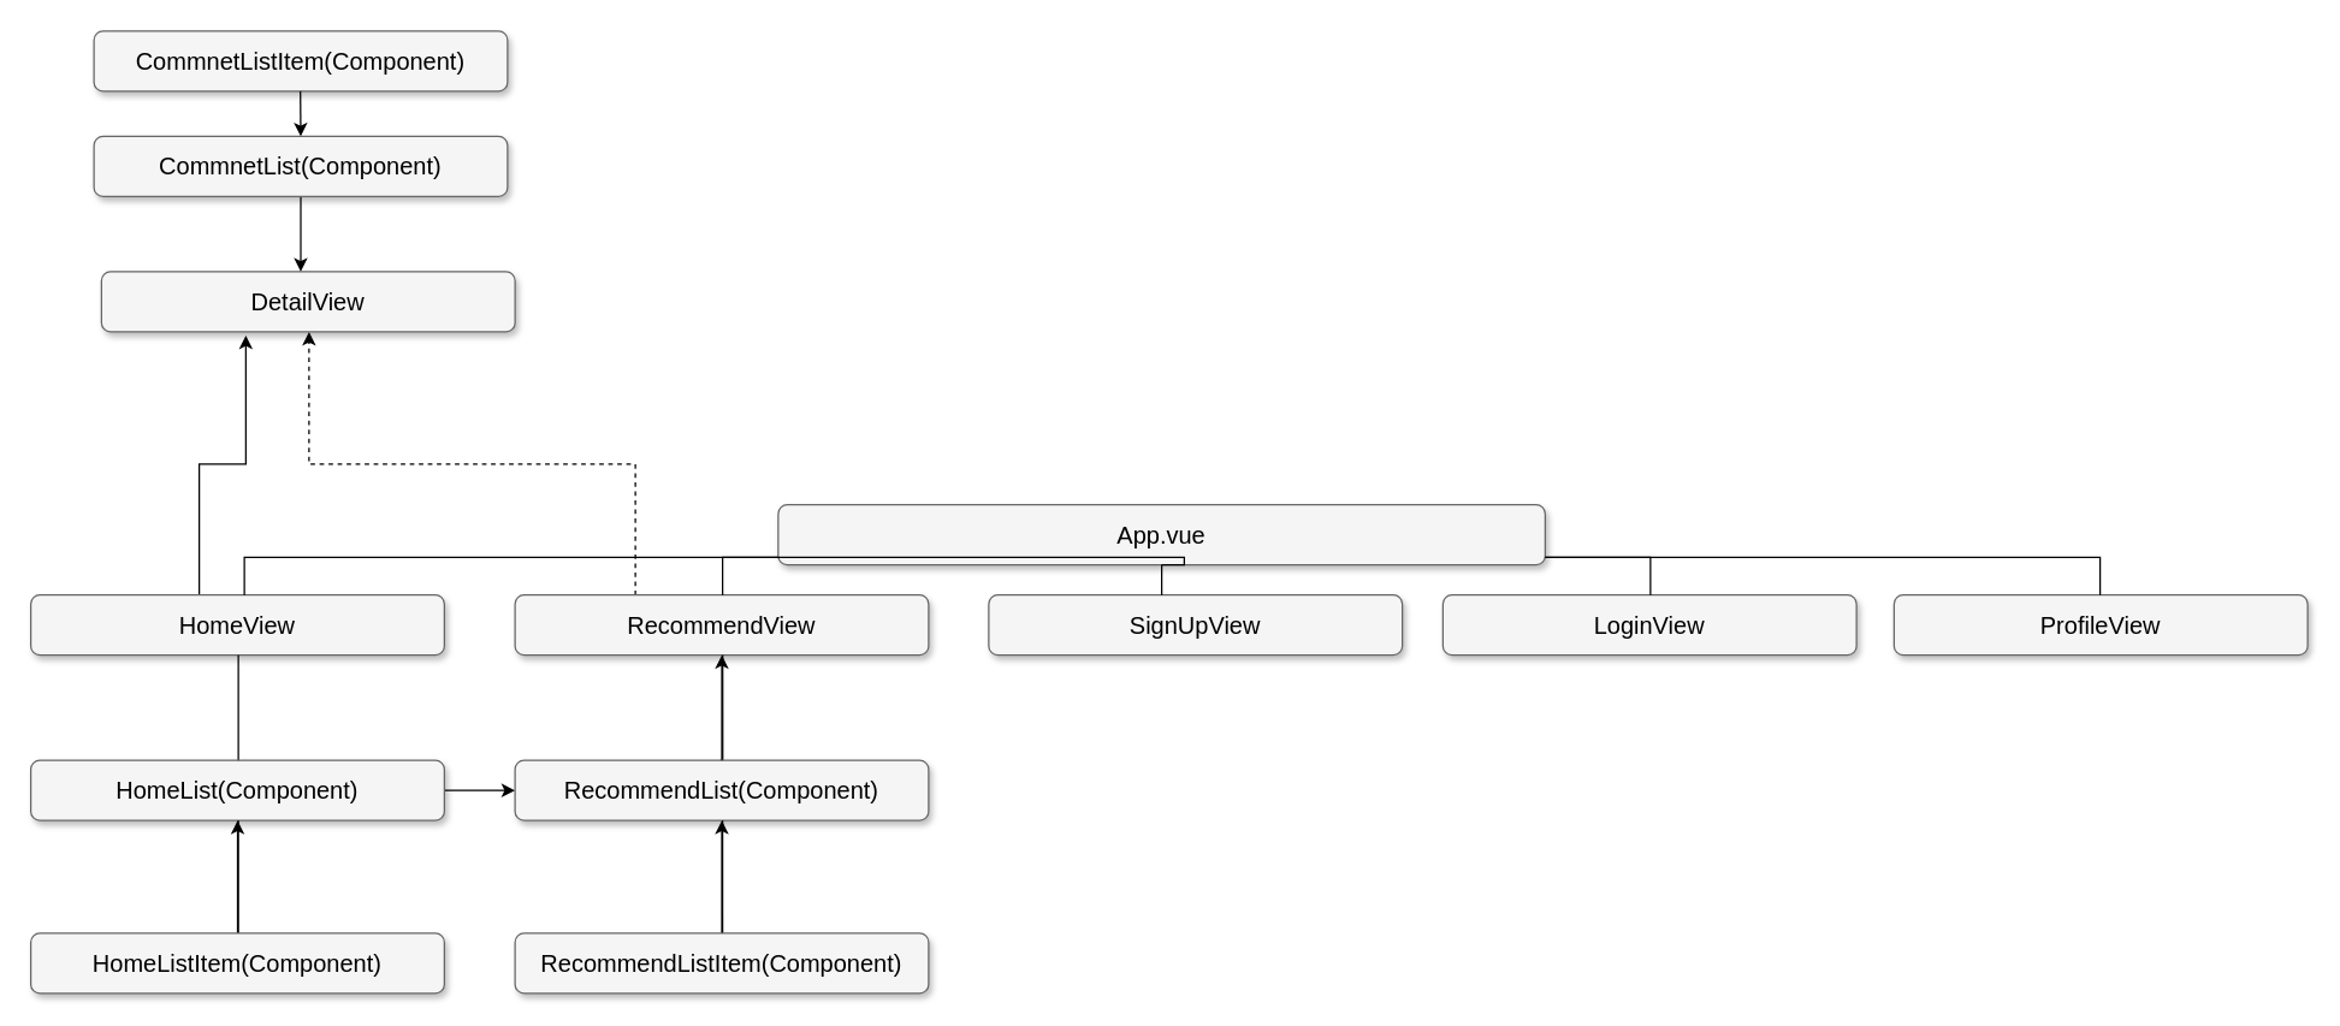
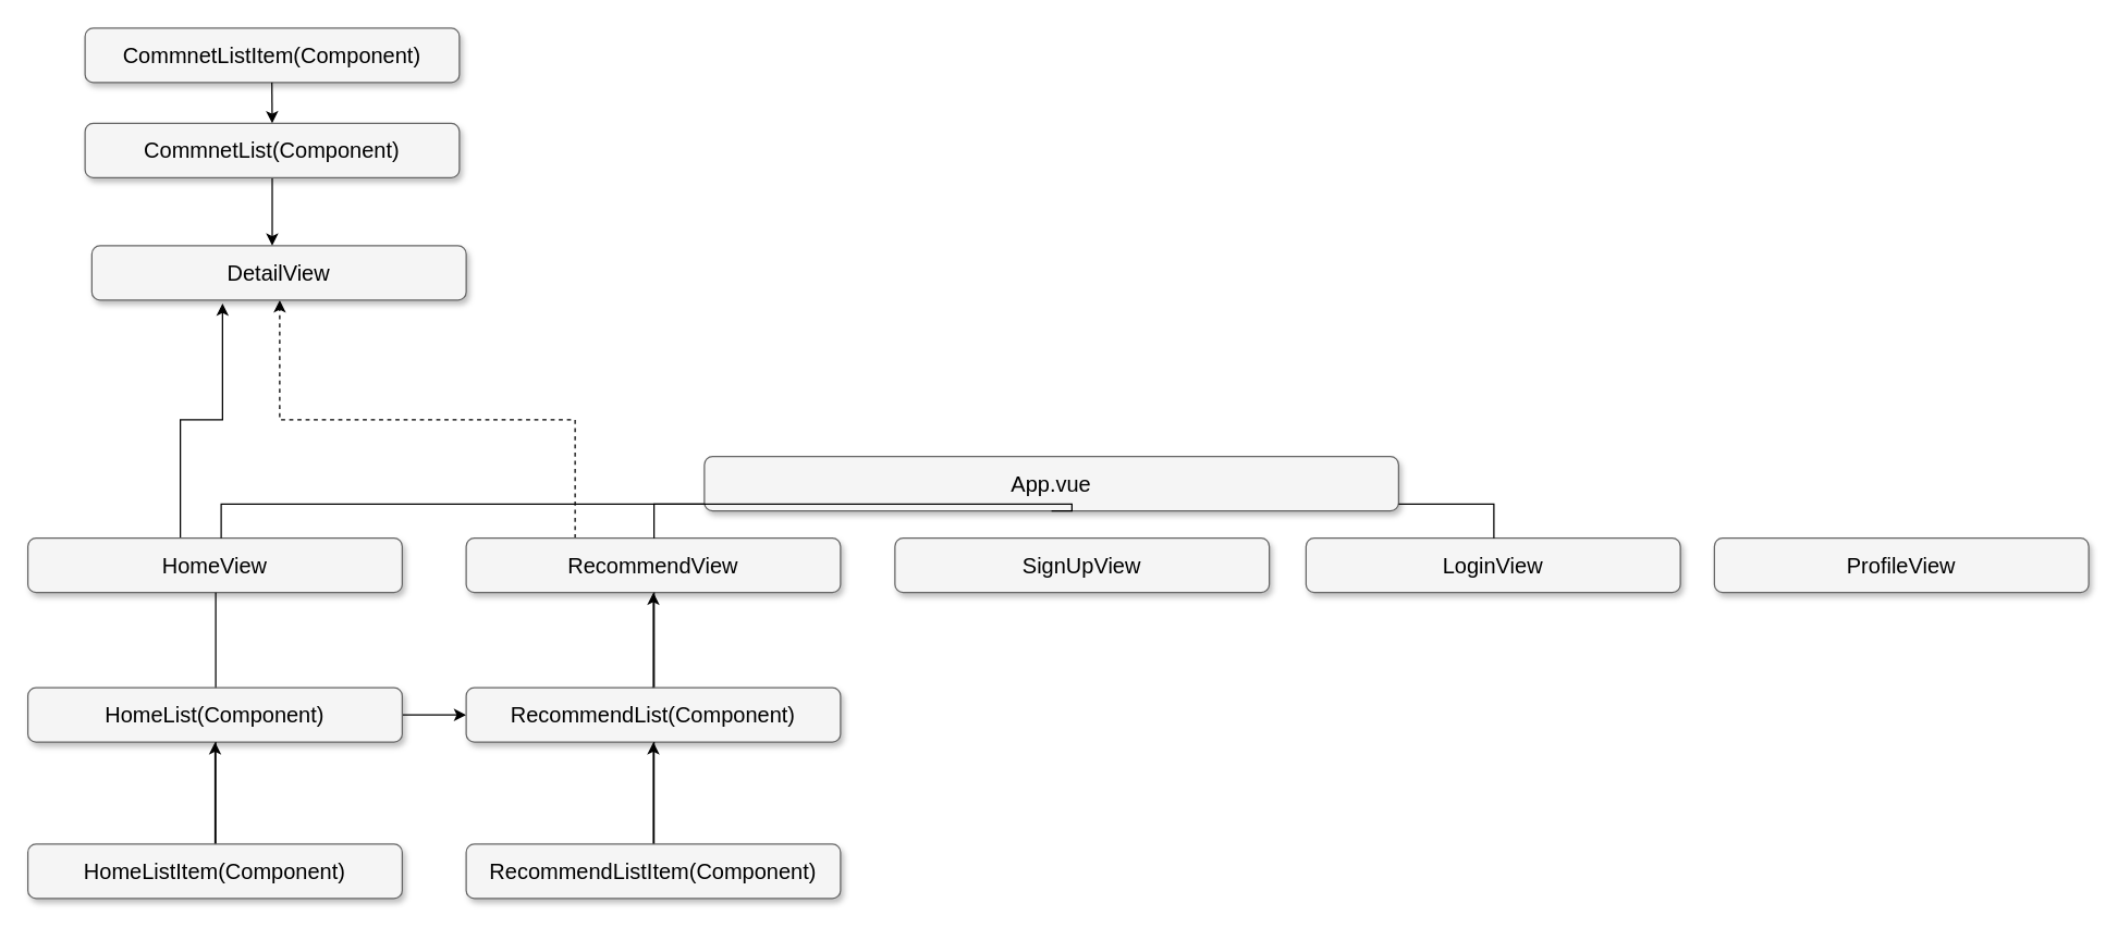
  <mxCell id="0" style=";html=1;" />
  <mxCell id="1" style=";html=1;" parent="0" />
  <mxCell id="2" value="App.vue" style="whiteSpace=wrap;html=1;rounded=1;shadow=1;strokeWidth=1;fontSize=16;align=center;fillColor=#f5f5f5;strokeColor=#666666;" parent="1" vertex="1"><mxGeometry x="517" y="335" width="510" height="40" as="geometry" /></mxCell>
  <mxCell id="3" style="edgeStyle=orthogonalEdgeStyle;rounded=0;orthogonalLoop=1;jettySize=auto;html=1;dashed=1;" edge="1" parent="1" source="4" target="21"><mxGeometry relative="1" as="geometry"><Array as="points"><mxPoint x="422" y="308" /><mxPoint x="205" y="308" /></Array></mxGeometry></mxCell>
  <mxCell id="4" value="RecommendView" style="whiteSpace=wrap;html=1;rounded=1;shadow=1;strokeWidth=1;fontSize=16;align=center;fillColor=#f5f5f5;strokeColor=#666666;" parent="1" vertex="1"><mxGeometry x="342" y="395" width="275" height="40" as="geometry" /></mxCell>
  <mxCell id="5" value="SignUpView" style="whiteSpace=wrap;html=1;rounded=1;shadow=1;strokeWidth=1;fontSize=16;align=center;fillColor=#f5f5f5;strokeColor=#666666;" parent="1" vertex="1"><mxGeometry x="657" y="395" width="275" height="40" as="geometry" /></mxCell>
  <mxCell id="6" value="LoginView" style="whiteSpace=wrap;html=1;rounded=1;shadow=1;strokeWidth=1;fontSize=16;align=center;fillColor=#f5f5f5;strokeColor=#666666;" parent="1" vertex="1"><mxGeometry x="959" y="395" width="275" height="40" as="geometry" /></mxCell>
  <mxCell id="7" value="ProfileView" style="whiteSpace=wrap;html=1;rounded=1;shadow=1;strokeWidth=1;fontSize=16;align=center;fillColor=#f5f5f5;strokeColor=#666666;" parent="1" vertex="1"><mxGeometry x="1259" y="395" width="275" height="40" as="geometry" /></mxCell>
  <mxCell id="8" style="edgeStyle=orthogonalEdgeStyle;rounded=0;orthogonalLoop=1;jettySize=auto;html=1;entryX=0.349;entryY=1.061;entryDx=0;entryDy=0;entryPerimeter=0;" edge="1" parent="1" source="9" target="21"><mxGeometry relative="1" as="geometry"><Array as="points"><mxPoint x="132" y="308" /><mxPoint x="163" y="308" /></Array></mxGeometry></mxCell>
  <mxCell id="9" value="HomeView" style="whiteSpace=wrap;html=1;rounded=1;shadow=1;strokeWidth=1;fontSize=16;align=center;fillColor=#f5f5f5;strokeColor=#666666;" parent="1" vertex="1"><mxGeometry x="20" y="395" width="275" height="40" as="geometry" /></mxCell>
  <mxCell id="10" style="edgeStyle=orthogonalEdgeStyle;html=1;startSize=6;endFill=0;endSize=6;strokeWidth=1;fontSize=16;rounded=0;endArrow=none;" parent="1" source="2" target="4" edge="1"><mxGeometry relative="1" as="geometry"><Array as="points"><mxPoint x="788" y="370" /><mxPoint x="480" y="370" /></Array></mxGeometry></mxCell>
- <mxCell id="11" style="edgeStyle=elbowEdgeStyle;html=1;startSize=6;endFill=0;endSize=6;strokeWidth=1;fontSize=16;rounded=0;endArrow=none;" parent="1" source="2" target="5" edge="1"><mxGeometry relative="1" as="geometry"><Array as="points"><mxPoint x="787" y="375" /></Array></mxGeometry></mxCell>
  <mxCell id="12" style="edgeStyle=orthogonalEdgeStyle;html=1;startSize=6;endFill=0;endSize=6;strokeWidth=1;fontSize=16;rounded=0;endArrow=none;exitX=0.5;exitY=1;" parent="1" source="2" target="9" edge="1"><mxGeometry relative="1" as="geometry"><Array as="points"><mxPoint x="787" y="370" /><mxPoint x="162" y="370" /></Array></mxGeometry></mxCell>
  <mxCell id="13" style="edgeStyle=orthogonalEdgeStyle;html=1;startSize=6;endFill=0;endSize=6;strokeWidth=1;fontSize=16;rounded=0;endArrow=none;" parent="1" source="2" target="6" edge="1"><mxGeometry relative="1" as="geometry"><Array as="points"><mxPoint x="787" y="370" /><mxPoint x="1097" y="370" /></Array></mxGeometry></mxCell>
- <mxCell id="14" style="edgeStyle=orthogonalEdgeStyle;html=1;startSize=6;endFill=0;endSize=6;strokeWidth=1;fontSize=16;rounded=0;endArrow=none;" parent="1" source="2" target="7" edge="1"><mxGeometry relative="1" as="geometry"><Array as="points"><mxPoint x="787" y="370" /><mxPoint x="1396" y="370" /></Array></mxGeometry></mxCell>
  <mxCell id="15" style="edgeStyle=orthogonalEdgeStyle;html=1;startSize=6;endFill=0;endSize=6;strokeWidth=1;fontSize=16;rounded=0;endArrow=none;" parent="1" source="9" edge="1"><mxGeometry relative="1" as="geometry"><Array as="points"><mxPoint x="157" y="505" /></Array><mxPoint x="158" y="520" as="targetPoint" /></mxGeometry></mxCell>
  <mxCell id="16" value="" style="edgeStyle=orthogonalEdgeStyle;rounded=0;orthogonalLoop=1;jettySize=auto;html=1;" edge="1" parent="1" source="17" target="28"><mxGeometry relative="1" as="geometry" /></mxCell>
  <mxCell id="17" value="HomeList(Component)" style="whiteSpace=wrap;html=1;rounded=1;shadow=1;strokeWidth=1;fontSize=16;align=center;fillColor=#f5f5f5;strokeColor=#666666;" vertex="1" parent="1"><mxGeometry x="20" y="505" width="275" height="40" as="geometry" /></mxCell>
  <mxCell id="18" style="edgeStyle=orthogonalEdgeStyle;html=1;startSize=6;endFill=0;endSize=6;strokeWidth=1;fontSize=16;rounded=0;endArrow=none;" edge="1" parent="1"><mxGeometry relative="1" as="geometry"><Array as="points"><mxPoint x="158" y="620" /><mxPoint x="158" y="620" /></Array><mxPoint x="157.99" y="545" as="sourcePoint" /><mxPoint x="157.99" y="630" as="targetPoint" /></mxGeometry></mxCell>
  <mxCell id="19" value="" style="edgeStyle=orthogonalEdgeStyle;rounded=0;orthogonalLoop=1;jettySize=auto;html=1;" edge="1" parent="1" source="20" target="17"><mxGeometry relative="1" as="geometry" /></mxCell>
  <mxCell id="20" value="HomeListItem(Component)" style="whiteSpace=wrap;html=1;rounded=1;shadow=1;strokeWidth=1;fontSize=16;align=center;fillColor=#f5f5f5;strokeColor=#666666;" vertex="1" parent="1"><mxGeometry x="20" y="620" width="275" height="40" as="geometry" /></mxCell>
  <mxCell id="21" value="DetailView" style="whiteSpace=wrap;html=1;rounded=1;shadow=1;strokeWidth=1;fontSize=16;align=center;fillColor=#f5f5f5;strokeColor=#666666;" vertex="1" parent="1"><mxGeometry x="67" y="180" width="275" height="40" as="geometry" /></mxCell>
  <mxCell id="22" value="" style="edgeStyle=orthogonalEdgeStyle;rounded=0;orthogonalLoop=1;jettySize=auto;html=1;" edge="1" parent="1" source="23" target="21"><mxGeometry relative="1" as="geometry"><Array as="points"><mxPoint x="200" y="155" /><mxPoint x="200" y="155" /></Array></mxGeometry></mxCell>
  <mxCell id="23" value="CommnetList(Component)" style="whiteSpace=wrap;html=1;rounded=1;shadow=1;strokeWidth=1;fontSize=16;align=center;fillColor=#f5f5f5;strokeColor=#666666;" vertex="1" parent="1"><mxGeometry x="62" y="90" width="275" height="40" as="geometry" /></mxCell>
  <mxCell id="24" value="CommnetListItem(Component)" style="whiteSpace=wrap;html=1;rounded=1;shadow=1;strokeWidth=1;fontSize=16;align=center;fillColor=#f5f5f5;strokeColor=#666666;" vertex="1" parent="1"><mxGeometry x="62" y="20" width="275" height="40" as="geometry" /></mxCell>
  <mxCell id="25" value="" style="edgeStyle=orthogonalEdgeStyle;rounded=0;orthogonalLoop=1;jettySize=auto;html=1;entryX=0.5;entryY=0;entryDx=0;entryDy=0;" edge="1" parent="1" target="23"><mxGeometry relative="1" as="geometry"><mxPoint x="199.26" y="60" as="sourcePoint" /><mxPoint x="199.74" y="110" as="targetPoint" /><Array as="points" /></mxGeometry></mxCell>
  <mxCell id="26" style="edgeStyle=orthogonalEdgeStyle;html=1;startSize=6;endFill=0;endSize=6;strokeWidth=1;fontSize=16;rounded=0;endArrow=none;" edge="1" parent="1"><mxGeometry relative="1" as="geometry"><Array as="points"><mxPoint x="479" y="505" /></Array><mxPoint x="480.059" y="435" as="sourcePoint" /><mxPoint x="480" y="520" as="targetPoint" /></mxGeometry></mxCell>
  <mxCell id="27" value="" style="edgeStyle=orthogonalEdgeStyle;rounded=0;orthogonalLoop=1;jettySize=auto;html=1;" edge="1" parent="1" source="28"><mxGeometry relative="1" as="geometry"><mxPoint x="479.5" y="435" as="targetPoint" /></mxGeometry></mxCell>
  <mxCell id="28" value="RecommendList(Component)" style="whiteSpace=wrap;html=1;rounded=1;shadow=1;strokeWidth=1;fontSize=16;align=center;fillColor=#f5f5f5;strokeColor=#666666;" vertex="1" parent="1"><mxGeometry x="342" y="505" width="275" height="40" as="geometry" /></mxCell>
  <mxCell id="29" style="edgeStyle=orthogonalEdgeStyle;html=1;startSize=6;endFill=0;endSize=6;strokeWidth=1;fontSize=16;rounded=0;endArrow=none;" edge="1" parent="1"><mxGeometry relative="1" as="geometry"><Array as="points"><mxPoint x="480" y="620" /><mxPoint x="480" y="620" /></Array><mxPoint x="479.99" y="545" as="sourcePoint" /><mxPoint x="479.99" y="630" as="targetPoint" /></mxGeometry></mxCell>
  <mxCell id="30" value="" style="edgeStyle=orthogonalEdgeStyle;rounded=0;orthogonalLoop=1;jettySize=auto;html=1;" edge="1" parent="1" source="31" target="28"><mxGeometry relative="1" as="geometry" /></mxCell>
  <mxCell id="31" value="RecommendListItem(Component)" style="whiteSpace=wrap;html=1;rounded=1;shadow=1;strokeWidth=1;fontSize=16;align=center;fillColor=#f5f5f5;strokeColor=#666666;" vertex="1" parent="1"><mxGeometry x="342" y="620" width="275" height="40" as="geometry" /></mxCell>
